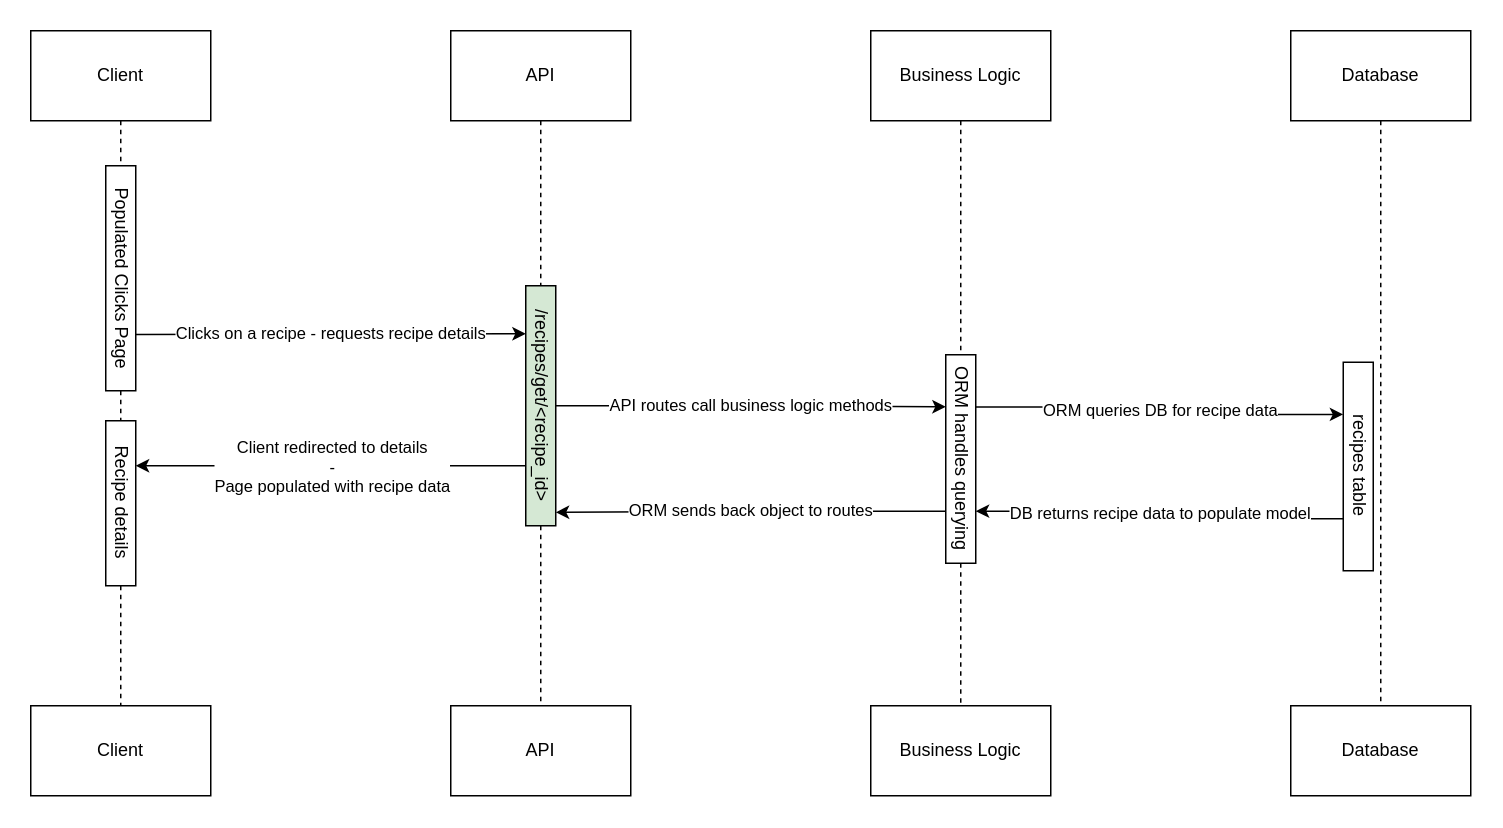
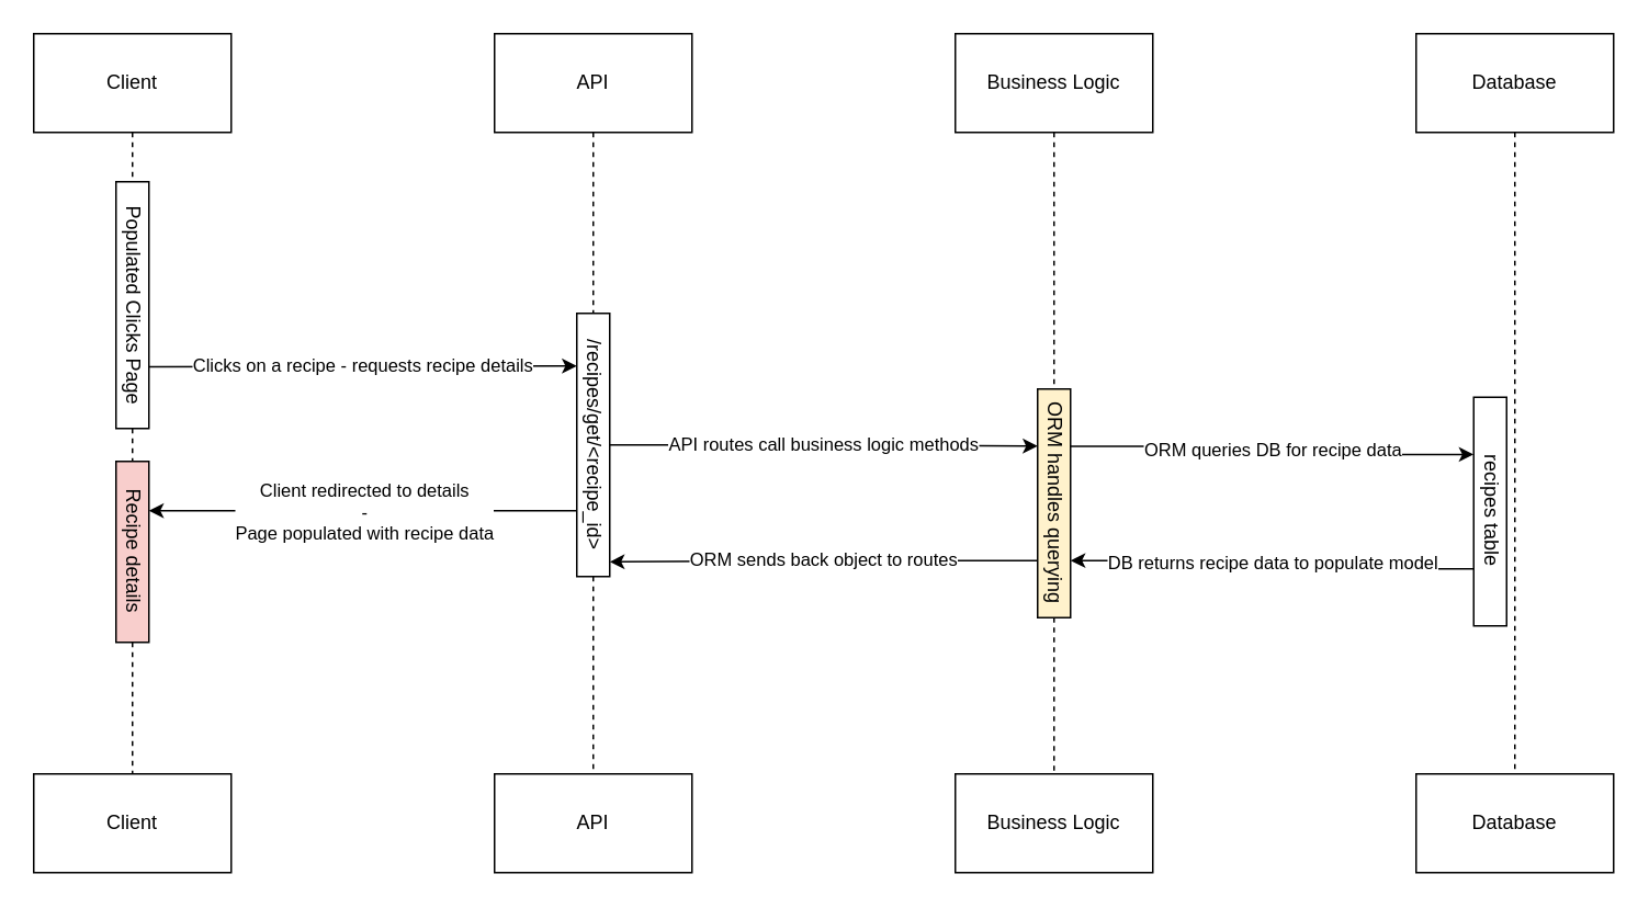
  <mxCell id="0" />
  <mxCell id="1" parent="0" />
  <mxCell id="2" value="" style="edgeStyle=orthogonalEdgeStyle;rounded=0;orthogonalLoop=1;jettySize=auto;html=1;exitX=0.5;exitY=1;exitDx=0;exitDy=0;entryX=0.5;entryY=0;entryDx=0;entryDy=0;endArrow=none;startFill=0;dashed=1;" parent="1" source="4" target="22" edge="1"><mxGeometry relative="1" as="geometry"><mxPoint x="80" y="80" as="sourcePoint" /><mxPoint x="80" y="470" as="targetPoint" /></mxGeometry></mxCell>
  <mxCell id="3" style="edgeStyle=orthogonalEdgeStyle;rounded=0;orthogonalLoop=1;jettySize=auto;html=1;exitX=0.5;exitY=1;exitDx=0;exitDy=0;entryX=0.5;entryY=0;entryDx=0;entryDy=0;endArrow=none;startFill=0;dashed=1;" parent="1" source="22" target="5" edge="1"><mxGeometry relative="1" as="geometry" /></mxCell>
  <mxCell id="4" value="Client" style="rounded=0;whiteSpace=wrap;html=1;" parent="1" vertex="1"><mxGeometry x="20" y="20" width="120" height="60" as="geometry" /></mxCell>
  <mxCell id="5" value="Client" style="rounded=0;whiteSpace=wrap;html=1;" parent="1" vertex="1"><mxGeometry x="20" y="470" width="120" height="60" as="geometry" /></mxCell>
  <mxCell id="6" value="Populated Clicks Page" style="rounded=0;whiteSpace=wrap;html=1;textDirection=vertical-lr;" parent="1" vertex="1"><mxGeometry x="70" y="110" width="20" height="150" as="geometry" /></mxCell>
  <mxCell id="7" style="edgeStyle=orthogonalEdgeStyle;rounded=0;orthogonalLoop=1;jettySize=auto;html=1;exitX=0.5;exitY=1;exitDx=0;exitDy=0;entryX=0.5;entryY=0;entryDx=0;entryDy=0;endArrow=none;startFill=0;dashed=1;" parent="1" source="24" target="9" edge="1"><mxGeometry relative="1" as="geometry" /></mxCell>
  <mxCell id="8" value="API" style="rounded=0;whiteSpace=wrap;html=1;" parent="1" vertex="1"><mxGeometry x="300" y="20" width="120" height="60" as="geometry" /></mxCell>
  <mxCell id="9" value="API" style="rounded=0;whiteSpace=wrap;html=1;" parent="1" vertex="1"><mxGeometry x="300" y="470" width="120" height="60" as="geometry" /></mxCell>
  <mxCell id="10" style="edgeStyle=orthogonalEdgeStyle;rounded=0;orthogonalLoop=1;jettySize=auto;html=1;exitX=0.5;exitY=1;exitDx=0;exitDy=0;entryX=0.5;entryY=0;entryDx=0;entryDy=0;endArrow=none;startFill=0;dashed=1;" parent="1" source="18" target="12" edge="1"><mxGeometry relative="1" as="geometry" /></mxCell>
  <mxCell id="11" value="Business Logic" style="rounded=0;whiteSpace=wrap;html=1;" parent="1" vertex="1"><mxGeometry x="580" y="20" width="120" height="60" as="geometry" /></mxCell>
  <mxCell id="12" value="Business Logic" style="rounded=0;whiteSpace=wrap;html=1;" parent="1" vertex="1"><mxGeometry x="580" y="470" width="120" height="60" as="geometry" /></mxCell>
  <mxCell id="13" style="edgeStyle=orthogonalEdgeStyle;rounded=0;orthogonalLoop=1;jettySize=auto;html=1;exitX=0.5;exitY=1;exitDx=0;exitDy=0;entryX=0.5;entryY=0;entryDx=0;entryDy=0;endArrow=none;startFill=0;dashed=1;" parent="1" source="14" target="15" edge="1"><mxGeometry relative="1" as="geometry" /></mxCell>
  <mxCell id="14" value="Database" style="rounded=0;whiteSpace=wrap;html=1;" parent="1" vertex="1"><mxGeometry x="860" y="20" width="120" height="60" as="geometry" /></mxCell>
  <mxCell id="15" value="Database" style="rounded=0;whiteSpace=wrap;html=1;" parent="1" vertex="1"><mxGeometry x="860" y="470" width="120" height="60" as="geometry" /></mxCell>
  <mxCell id="16" value="" style="edgeStyle=orthogonalEdgeStyle;rounded=0;orthogonalLoop=1;jettySize=auto;html=1;exitX=0.5;exitY=1;exitDx=0;exitDy=0;entryX=0.5;entryY=0;entryDx=0;entryDy=0;endArrow=none;startFill=0;dashed=1;" parent="1" source="11" target="18" edge="1"><mxGeometry relative="1" as="geometry"><mxPoint x="640" y="80" as="sourcePoint" /><mxPoint x="640" y="470" as="targetPoint" /></mxGeometry></mxCell>
  <mxCell id="17" value="ORM queries DB for recipe data" style="edgeStyle=orthogonalEdgeStyle;rounded=0;orthogonalLoop=1;jettySize=auto;html=1;exitX=1;exitY=0.25;exitDx=0;exitDy=0;entryX=0;entryY=0.25;entryDx=0;entryDy=0;" parent="1" source="18" target="20" edge="1"><mxGeometry relative="1" as="geometry" /></mxCell>
- <mxCell id="18" value="ORM handles querying" style="rounded=0;whiteSpace=wrap;html=1;textDirection=vertical-lr;" parent="1" vertex="1"><mxGeometry x="630" y="236" width="20" height="139" as="geometry" /></mxCell>
+ <mxCell id="18" value="ORM handles querying" style="rounded=0;whiteSpace=wrap;html=1;textDirection=vertical-lr;fillColor=#fff2cc;" parent="1" vertex="1"><mxGeometry x="630" y="236" width="20" height="139" as="geometry" /></mxCell>
  <mxCell id="19" value="DB returns recipe data to populate model" style="edgeStyle=orthogonalEdgeStyle;rounded=0;orthogonalLoop=1;jettySize=auto;html=1;exitX=0;exitY=0.75;exitDx=0;exitDy=0;entryX=1;entryY=0.75;entryDx=0;entryDy=0;" parent="1" source="20" target="18" edge="1"><mxGeometry x="0.004" relative="1" as="geometry"><mxPoint as="offset" /></mxGeometry></mxCell>
  <mxCell id="20" value="recipes table" style="rounded=0;whiteSpace=wrap;html=1;textDirection=vertical-lr;" parent="1" vertex="1"><mxGeometry x="895" y="241" width="20" height="139" as="geometry" /></mxCell>
  <mxCell id="21" value="ORM sends back object to routes" style="edgeStyle=orthogonalEdgeStyle;rounded=0;orthogonalLoop=1;jettySize=auto;html=1;exitX=0;exitY=0.75;exitDx=0;exitDy=0;entryX=1;entryY=0.944;entryDx=0;entryDy=0;entryPerimeter=0;" parent="1" source="18" target="24" edge="1"><mxGeometry x="-0.003" relative="1" as="geometry"><mxPoint as="offset" /></mxGeometry></mxCell>
- <mxCell id="22" value="Recipe details" style="rounded=0;whiteSpace=wrap;html=1;textDirection=vertical-lr;" parent="1" vertex="1"><mxGeometry x="70" y="280" width="20" height="110" as="geometry" /></mxCell>
+ <mxCell id="22" value="Recipe details" style="rounded=0;whiteSpace=wrap;html=1;textDirection=vertical-lr;fillColor=#f8cecc;" parent="1" vertex="1"><mxGeometry x="70" y="280" width="20" height="110" as="geometry" /></mxCell>
  <mxCell id="23" value="" style="edgeStyle=orthogonalEdgeStyle;rounded=0;orthogonalLoop=1;jettySize=auto;html=1;exitX=0.5;exitY=1;exitDx=0;exitDy=0;entryX=0.5;entryY=0;entryDx=0;entryDy=0;endArrow=none;startFill=0;dashed=1;" parent="1" source="8" target="24" edge="1"><mxGeometry relative="1" as="geometry"><mxPoint x="360" y="80" as="sourcePoint" /><mxPoint x="360" y="470" as="targetPoint" /></mxGeometry></mxCell>
- <mxCell id="24" value="/recipes/get/&amp;lt;recipe_id&amp;gt;" style="rounded=0;whiteSpace=wrap;html=1;textDirection=vertical-lr;fillColor=#d5e8d4;" parent="1" vertex="1"><mxGeometry x="350" y="190" width="20" height="160" as="geometry" /></mxCell>
+ <mxCell id="24" value="/recipes/get/&amp;lt;recipe_id&amp;gt;" style="rounded=0;whiteSpace=wrap;html=1;textDirection=vertical-lr;" parent="1" vertex="1"><mxGeometry x="350" y="190" width="20" height="160" as="geometry" /></mxCell>
  <mxCell id="25" value="Clicks on a recipe - requests recipe details" style="edgeStyle=orthogonalEdgeStyle;rounded=0;orthogonalLoop=1;jettySize=auto;html=1;exitX=1;exitY=0.75;exitDx=0;exitDy=0;" parent="1" source="6" edge="1"><mxGeometry relative="1" as="geometry"><mxPoint x="350" y="222" as="targetPoint" /><mxPoint as="offset" /></mxGeometry></mxCell>
  <mxCell id="26" value="Client redirected to details&lt;br&gt;-&lt;br&gt;Page populated with recipe data" style="edgeStyle=orthogonalEdgeStyle;rounded=0;orthogonalLoop=1;jettySize=auto;html=1;exitX=0;exitY=0.75;exitDx=0;exitDy=0;" parent="1" source="24" edge="1"><mxGeometry relative="1" as="geometry"><mxPoint x="90" y="310" as="targetPoint" /></mxGeometry></mxCell>
  <mxCell id="27" value="API routes call business logic methods" style="edgeStyle=orthogonalEdgeStyle;rounded=0;orthogonalLoop=1;jettySize=auto;html=1;exitX=1;exitY=0.5;exitDx=0;exitDy=0;entryX=0;entryY=0.25;entryDx=0;entryDy=0;" parent="1" source="24" target="18" edge="1"><mxGeometry x="-0.003" relative="1" as="geometry"><mxPoint x="370" y="190" as="sourcePoint" /><mxPoint x="630" y="190" as="targetPoint" /><mxPoint as="offset" /></mxGeometry></mxCell>
